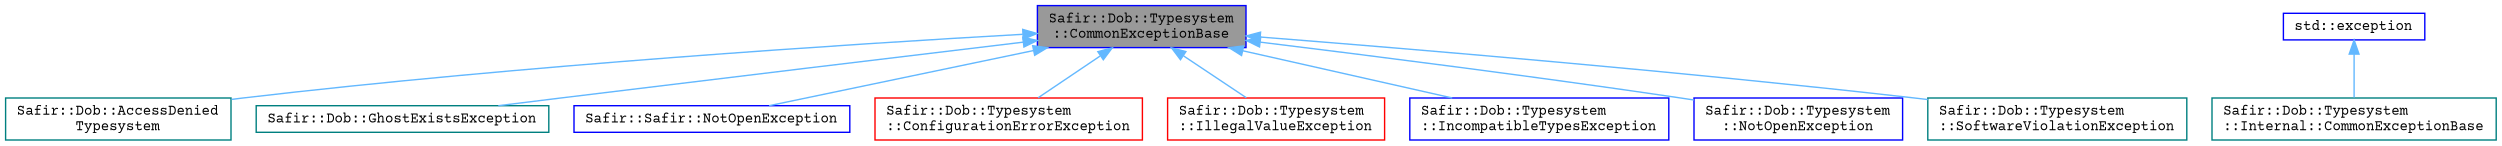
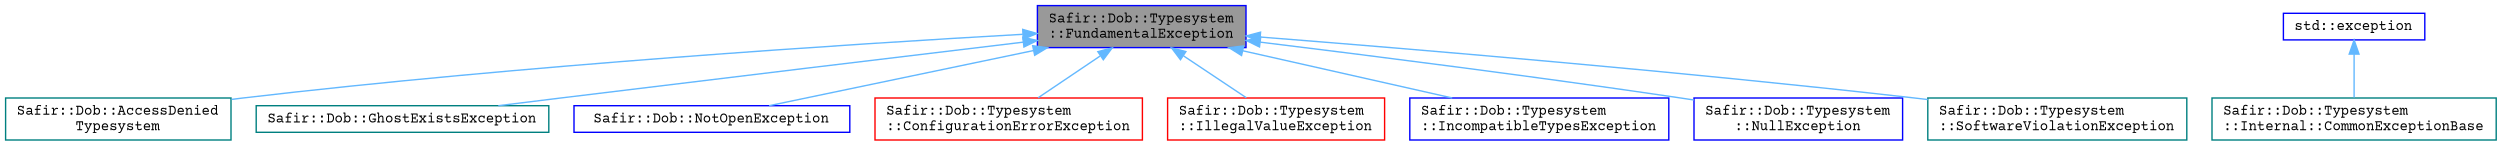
  digraph {
    fontname="Courier Prime"
    rankdir=TB
    node [color=blue fillcolor=white fontname="Courier Prime" fontsize=10 shape=box style=filled]
    edge [color=steelblue1 dir=back fontname="Courier Prime" fontsize=10 labelfontname=Helvetica labelfontsize=10 style=solid]
-   n1 [fillcolor=grey60 fontcolor=black height=0.2 label="Safir::Dob::Typesystem\l::CommonExceptionBase" width=0.4]
+   n1 [fillcolor=grey60 fontcolor=black height=0.2 label="Safir::Dob::Typesystem\l::FundamentalException" width=0.4]
    n2 [color=teal height=0.2 label="Safir::Dob::AccessDenied\lTypesystem" width=0.4]
    n3 [color=teal height=0.2 label="Safir::Dob::GhostExistsException" width=0.4]
-   n4 [height=0.2 label="Safir::Safir::NotOpenException" width=0.4]
+   n4 [height=0.2 label="Safir::Dob::NotOpenException" width=0.4]
    n5 [color=red height=0.2 label="Safir::Dob::Typesystem\l::ConfigurationErrorException" width=0.4]
    n6 [color=red height=0.2 label="Safir::Dob::Typesystem\l::IllegalValueException" width=0.4]
    n7 [height=0.2 label="Safir::Dob::Typesystem\l::IncompatibleTypesException" width=0.4]
-   n8 [height=0.2 label="Safir::Dob::Typesystem\l::NotOpenException" width=0.4]
+   n8 [height=0.2 label="Safir::Dob::Typesystem\l::NullException" width=0.4]
    n9 [color=teal height=0.2 label="Safir::Dob::Typesystem\l::SoftwareViolationException" width=0.4]
    n10 [color=teal height=0.2 label="Safir::Dob::Typesystem\l::Internal::CommonExceptionBase" width=0.4]
    n11 [height=0.2 label="std::exception" width=0.4]
    n1 -> n2
    n1 -> n3
    n1 -> n4
    n1 -> n5
    n1 -> n6
    n1 -> n7
    n1 -> n8
    n1 -> n9
    n11 -> n10
  }
